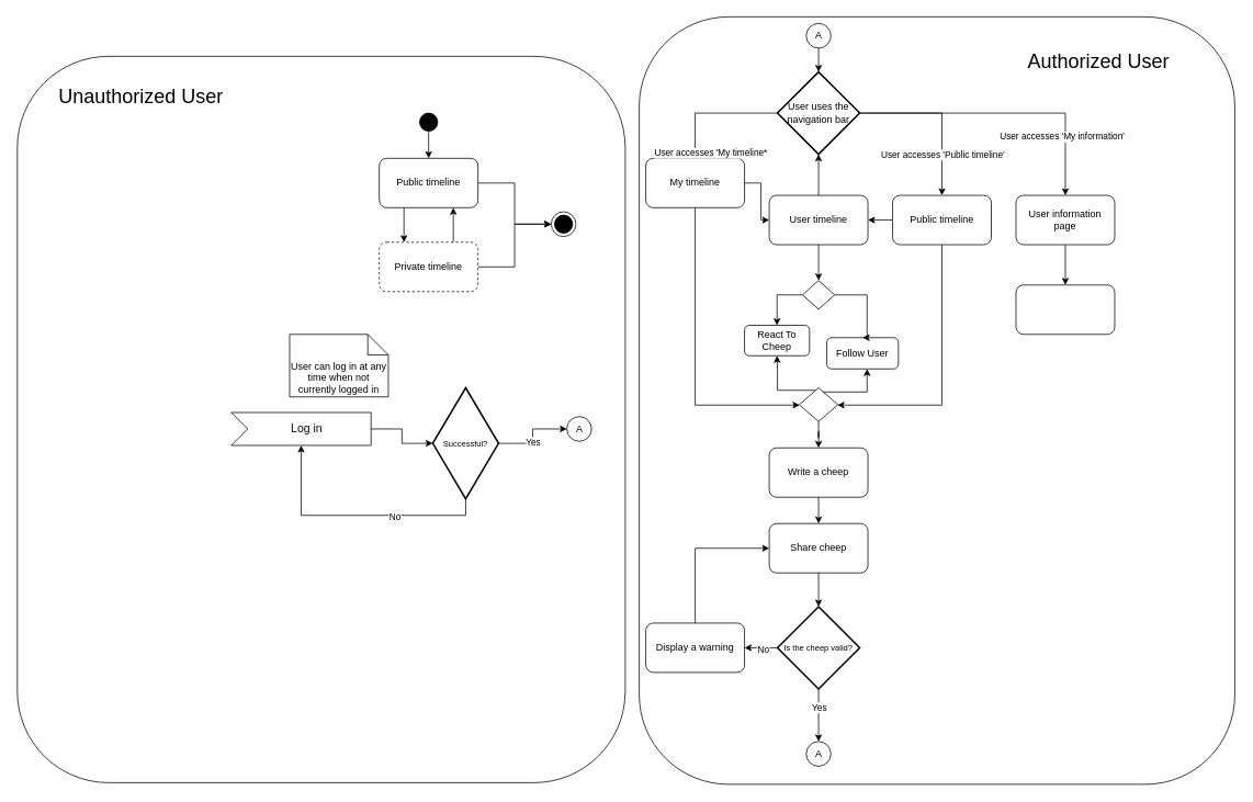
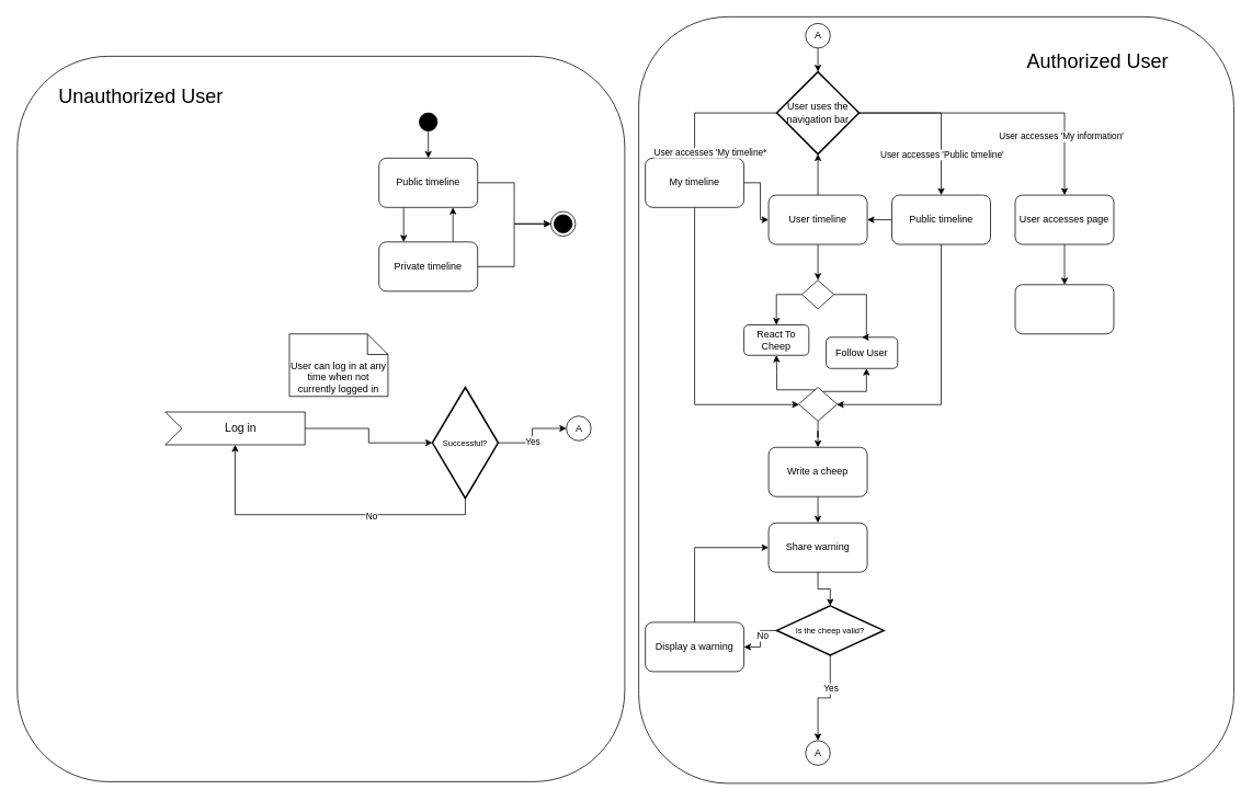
  <mxCell id="0" />
  <mxCell id="1" parent="0" />
  <mxCell id="2" value="" style="rounded=1;whiteSpace=wrap;html=1;" vertex="1" parent="1"><mxGeometry x="776" y="20" width="724" height="933" as="geometry" /></mxCell>
  <mxCell id="3" value="" style="rounded=1;whiteSpace=wrap;html=1;" vertex="1" parent="1"><mxGeometry x="20" y="68" width="739" height="883" as="geometry" /></mxCell>
  <mxCell id="4" style="edgeStyle=orthogonalEdgeStyle;rounded=0;orthogonalLoop=1;jettySize=auto;html=1;exitX=0.5;exitY=1;exitDx=0;exitDy=0;entryX=0.5;entryY=0;entryDx=0;entryDy=0;" parent="1" source="5" target="8" edge="1"><mxGeometry relative="1" as="geometry" /></mxCell>
  <mxCell id="5" value="" style="ellipse;whiteSpace=wrap;html=1;aspect=fixed;fillColor=#000000;" parent="1" vertex="1"><mxGeometry x="509" y="137" width="22" height="22" as="geometry" /></mxCell>
  <mxCell id="6" style="edgeStyle=orthogonalEdgeStyle;rounded=0;orthogonalLoop=1;jettySize=auto;html=1;exitX=0.25;exitY=1;exitDx=0;exitDy=0;entryX=0.25;entryY=0;entryDx=0;entryDy=0;" parent="1" source="8" target="11" edge="1"><mxGeometry relative="1" as="geometry" /></mxCell>
  <mxCell id="7" style="edgeStyle=orthogonalEdgeStyle;rounded=0;orthogonalLoop=1;jettySize=auto;html=1;exitX=1;exitY=0.5;exitDx=0;exitDy=0;entryX=0;entryY=0.5;entryDx=0;entryDy=0;" parent="1" source="8" target="37" edge="1"><mxGeometry relative="1" as="geometry" /></mxCell>
  <mxCell id="8" value="Public timeline" style="rounded=1;whiteSpace=wrap;html=1;" parent="1" vertex="1"><mxGeometry x="460" y="192" width="120" height="60" as="geometry" /></mxCell>
  <mxCell id="9" style="edgeStyle=orthogonalEdgeStyle;rounded=0;orthogonalLoop=1;jettySize=auto;html=1;exitX=0.75;exitY=0;exitDx=0;exitDy=0;entryX=0.75;entryY=1;entryDx=0;entryDy=0;" parent="1" source="11" target="8" edge="1"><mxGeometry relative="1" as="geometry" /></mxCell>
  <mxCell id="10" style="edgeStyle=orthogonalEdgeStyle;rounded=0;orthogonalLoop=1;jettySize=auto;html=1;exitX=1;exitY=0.5;exitDx=0;exitDy=0;entryX=0;entryY=0.5;entryDx=0;entryDy=0;" parent="1" source="11" target="37" edge="1"><mxGeometry relative="1" as="geometry" /></mxCell>
- <mxCell id="11" value="Private timeline" style="rounded=1;whiteSpace=wrap;html=1;dashed=1;" parent="1" vertex="1"><mxGeometry x="460" y="294" width="120" height="60" as="geometry" /></mxCell>
- <mxCell id="12" value="&lt;font color=&quot;#0a0a0a&quot;&gt;Log in&lt;/font&gt;" style="html=1;shape=mxgraph.infographic.ribbonSimple;notch1=20;notch2=0;align=center;verticalAlign=middle;fontSize=14;fontStyle=0;fillColor=#FFFFFF;flipH=0;spacingRight=0;spacingLeft=14;whiteSpace=wrap;" parent="1" vertex="1"><mxGeometry x="280" y="501" width="170" height="40" as="geometry" /></mxCell>
+ <mxCell id="11" value="Private timeline" style="rounded=1;whiteSpace=wrap;html=1;" parent="1" vertex="1"><mxGeometry x="460" y="294" width="120" height="60" as="geometry" /></mxCell>
+ <mxCell id="12" value="&lt;font color=&quot;#0a0a0a&quot;&gt;Log in&lt;/font&gt;" style="html=1;shape=mxgraph.infographic.ribbonSimple;notch1=20;notch2=0;align=center;verticalAlign=middle;fontSize=14;fontStyle=0;fillColor=#FFFFFF;flipH=0;spacingRight=0;spacingLeft=14;whiteSpace=wrap;" parent="1" vertex="1"><mxGeometry x="200" y="501" width="170" height="40" as="geometry" /></mxCell>
  <mxCell id="13" value="User can log in at any time when not currently logged in" style="shape=note2;boundedLbl=1;whiteSpace=wrap;html=1;size=25;verticalAlign=top;align=center;" parent="1" vertex="1"><mxGeometry x="351" y="406" width="120" height="76" as="geometry" /></mxCell>
  <mxCell id="14" value="A" style="ellipse;html=1;" parent="1" vertex="1"><mxGeometry x="688" y="506" width="30" height="30" as="geometry" /></mxCell>
  <mxCell id="15" style="edgeStyle=orthogonalEdgeStyle;rounded=0;orthogonalLoop=1;jettySize=auto;html=1;exitX=1;exitY=0.5;exitDx=0;exitDy=0;exitPerimeter=0;entryX=0;entryY=0.5;entryDx=0;entryDy=0;" parent="1" source="17" target="14" edge="1"><mxGeometry relative="1" as="geometry" /></mxCell>
  <mxCell id="16" value="Yes" style="edgeLabel;html=1;align=center;verticalAlign=middle;resizable=0;points=[];" parent="15" vertex="1" connectable="0"><mxGeometry x="-0.193" y="2" relative="1" as="geometry"><mxPoint as="offset" /></mxGeometry></mxCell>
  <mxCell id="17" value="&lt;font style=&quot;font-size: 10px;&quot;&gt;Successful?&lt;/font&gt;" style="strokeWidth=2;html=1;shape=mxgraph.flowchart.decision;whiteSpace=wrap;" parent="1" vertex="1"><mxGeometry x="525" y="471" width="80" height="135" as="geometry" /></mxCell>
  <mxCell id="18" style="edgeStyle=orthogonalEdgeStyle;rounded=0;orthogonalLoop=1;jettySize=auto;html=1;exitX=1;exitY=0.5;exitDx=0;exitDy=0;exitPerimeter=0;entryX=0;entryY=0.5;entryDx=0;entryDy=0;entryPerimeter=0;" parent="1" source="12" target="17" edge="1"><mxGeometry relative="1" as="geometry" /></mxCell>
  <mxCell id="19" style="edgeStyle=orthogonalEdgeStyle;rounded=0;orthogonalLoop=1;jettySize=auto;html=1;exitX=0.5;exitY=1;exitDx=0;exitDy=0;exitPerimeter=0;entryX=0;entryY=0;entryDx=85;entryDy=40;entryPerimeter=0;" parent="1" source="17" target="12" edge="1"><mxGeometry relative="1" as="geometry" /></mxCell>
  <mxCell id="20" value="No" style="edgeLabel;html=1;align=center;verticalAlign=middle;resizable=0;points=[];" parent="19" vertex="1" connectable="0"><mxGeometry x="-0.298" y="1" relative="1" as="geometry"><mxPoint as="offset" /></mxGeometry></mxCell>
  <mxCell id="21" value="A" style="ellipse;html=1;" parent="1" vertex="1"><mxGeometry x="979" y="28" width="30" height="30" as="geometry" /></mxCell>
  <mxCell id="22" value="User timeline" style="rounded=1;whiteSpace=wrap;html=1;" parent="1" vertex="1"><mxGeometry x="934" y="237" width="120" height="60" as="geometry" /></mxCell>
  <mxCell id="23" style="edgeStyle=orthogonalEdgeStyle;rounded=0;orthogonalLoop=1;jettySize=auto;html=1;exitX=1;exitY=0.5;exitDx=0;exitDy=0;entryX=0;entryY=0.5;entryDx=0;entryDy=0;" parent="1" source="25" target="22" edge="1"><mxGeometry relative="1" as="geometry" /></mxCell>
  <mxCell id="24" style="edgeStyle=orthogonalEdgeStyle;rounded=0;orthogonalLoop=1;jettySize=auto;html=1;exitX=0.5;exitY=1;exitDx=0;exitDy=0;" parent="1" source="25" target="56" edge="1"><mxGeometry relative="1" as="geometry"><mxPoint x="934" y="508" as="targetPoint" /><Array as="points"><mxPoint x="844" y="492" /></Array></mxGeometry></mxCell>
  <mxCell id="25" value="My timeline" style="rounded=1;whiteSpace=wrap;html=1;" parent="1" vertex="1"><mxGeometry x="784" y="192" width="120" height="60" as="geometry" /></mxCell>
  <mxCell id="26" style="edgeStyle=orthogonalEdgeStyle;rounded=0;orthogonalLoop=1;jettySize=auto;html=1;exitX=0.5;exitY=1;exitDx=0;exitDy=0;entryX=0.5;entryY=0;entryDx=0;entryDy=0;" parent="1" source="27" target="28" edge="1"><mxGeometry relative="1" as="geometry" /></mxCell>
  <mxCell id="27" value="Write a cheep" style="rounded=1;whiteSpace=wrap;html=1;" parent="1" vertex="1"><mxGeometry x="934" y="544" width="120" height="60" as="geometry" /></mxCell>
- <mxCell id="28" value="Share cheep" style="rounded=1;whiteSpace=wrap;html=1;" parent="1" vertex="1"><mxGeometry x="934" y="636" width="120" height="60" as="geometry" /></mxCell>
+ <mxCell id="28" value="Share warning" style="rounded=1;whiteSpace=wrap;html=1;" parent="1" vertex="1"><mxGeometry x="934" y="636" width="120" height="60" as="geometry" /></mxCell>
  <mxCell id="29" style="edgeStyle=orthogonalEdgeStyle;rounded=0;orthogonalLoop=1;jettySize=auto;html=1;exitX=0;exitY=0.5;exitDx=0;exitDy=0;exitPerimeter=0;entryX=1;entryY=0.5;entryDx=0;entryDy=0;" parent="1" source="33" target="35" edge="1"><mxGeometry relative="1" as="geometry" /></mxCell>
  <mxCell id="30" value="No" style="edgeLabel;html=1;align=center;verticalAlign=middle;resizable=0;points=[];" parent="29" vertex="1" connectable="0"><mxGeometry x="-0.121" y="2" relative="1" as="geometry"><mxPoint as="offset" /></mxGeometry></mxCell>
  <mxCell id="31" style="edgeStyle=orthogonalEdgeStyle;rounded=0;orthogonalLoop=1;jettySize=auto;html=1;exitX=0.5;exitY=1;exitDx=0;exitDy=0;exitPerimeter=0;entryX=0.5;entryY=0;entryDx=0;entryDy=0;" parent="1" source="33" target="38" edge="1"><mxGeometry relative="1" as="geometry" /></mxCell>
  <mxCell id="32" value="Yes" style="edgeLabel;html=1;align=center;verticalAlign=middle;resizable=0;points=[];" parent="31" vertex="1" connectable="0"><mxGeometry x="-0.324" relative="1" as="geometry"><mxPoint as="offset" /></mxGeometry></mxCell>
- <mxCell id="33" value="&lt;font style=&quot;font-size: 10px;&quot;&gt;Is the cheep valid?&lt;/font&gt;" style="strokeWidth=2;html=1;shape=mxgraph.flowchart.decision;whiteSpace=wrap;" parent="1" vertex="1"><mxGeometry x="944" y="737" width="100" height="100" as="geometry" /></mxCell>
+ <mxCell id="33" value="&lt;font style=&quot;font-size: 10px;&quot;&gt;Is the cheep valid?&lt;/font&gt;" style="strokeWidth=2;html=1;shape=mxgraph.flowchart.decision;whiteSpace=wrap;" parent="1" vertex="1"><mxGeometry x="944" y="737" width="130" height="60" as="geometry" /></mxCell>
  <mxCell id="34" style="edgeStyle=orthogonalEdgeStyle;rounded=0;orthogonalLoop=1;jettySize=auto;html=1;exitX=0.5;exitY=0;exitDx=0;exitDy=0;entryX=0;entryY=0.5;entryDx=0;entryDy=0;" parent="1" source="35" target="28" edge="1"><mxGeometry relative="1" as="geometry" /></mxCell>
  <mxCell id="35" value="Display a warning" style="rounded=1;whiteSpace=wrap;html=1;" parent="1" vertex="1"><mxGeometry x="784" y="757" width="120" height="60" as="geometry" /></mxCell>
  <mxCell id="36" style="edgeStyle=orthogonalEdgeStyle;rounded=0;orthogonalLoop=1;jettySize=auto;html=1;exitX=0.5;exitY=1;exitDx=0;exitDy=0;entryX=0.5;entryY=0;entryDx=0;entryDy=0;entryPerimeter=0;" parent="1" source="28" target="33" edge="1"><mxGeometry relative="1" as="geometry" /></mxCell>
  <mxCell id="37" value="" style="ellipse;html=1;shape=endState;fillColor=strokeColor;" parent="1" vertex="1"><mxGeometry x="669" y="257" width="30" height="30" as="geometry" /></mxCell>
  <mxCell id="38" value="A" style="ellipse;html=1;" parent="1" vertex="1"><mxGeometry x="979" y="901" width="30" height="30" as="geometry" /></mxCell>
  <mxCell id="39" style="edgeStyle=orthogonalEdgeStyle;rounded=0;orthogonalLoop=1;jettySize=auto;html=1;exitX=0.5;exitY=1;exitDx=0;exitDy=0;" parent="1" source="40" target="65" edge="1"><mxGeometry relative="1" as="geometry"><mxPoint x="1294" y="343" as="targetPoint" /></mxGeometry></mxCell>
- <mxCell id="40" value="User information page" style="rounded=1;whiteSpace=wrap;html=1;" parent="1" vertex="1"><mxGeometry x="1234" y="237" width="120" height="60" as="geometry" /></mxCell>
+ <mxCell id="40" value="User accesses page" style="rounded=1;whiteSpace=wrap;html=1;" parent="1" vertex="1"><mxGeometry x="1234" y="237" width="120" height="60" as="geometry" /></mxCell>
  <mxCell id="41" style="edgeStyle=orthogonalEdgeStyle;rounded=0;orthogonalLoop=1;jettySize=auto;html=1;exitX=0;exitY=0.5;exitDx=0;exitDy=0;exitPerimeter=0;entryX=0.5;entryY=0;entryDx=0;entryDy=0;" parent="1" source="47" target="25" edge="1"><mxGeometry relative="1" as="geometry" /></mxCell>
  <mxCell id="42" value="User accesses 'My timeline*" style="edgeLabel;html=1;align=center;verticalAlign=middle;resizable=0;points=[];" parent="41" vertex="1" connectable="0"><mxGeometry x="-0.413" y="1" relative="1" as="geometry"><mxPoint x="-37" y="47" as="offset" /></mxGeometry></mxCell>
  <mxCell id="43" style="edgeStyle=orthogonalEdgeStyle;rounded=0;orthogonalLoop=1;jettySize=auto;html=1;exitX=1;exitY=0.5;exitDx=0;exitDy=0;exitPerimeter=0;entryX=0.5;entryY=0;entryDx=0;entryDy=0;" parent="1" source="47" target="51" edge="1"><mxGeometry relative="1" as="geometry" /></mxCell>
  <mxCell id="44" value="User accesses 'Public timeline'" style="edgeLabel;html=1;align=center;verticalAlign=middle;resizable=0;points=[];" parent="43" vertex="1" connectable="0"><mxGeometry x="0.497" y="3" relative="1" as="geometry"><mxPoint x="-3" as="offset" /></mxGeometry></mxCell>
  <mxCell id="45" style="edgeStyle=orthogonalEdgeStyle;rounded=0;orthogonalLoop=1;jettySize=auto;html=1;exitX=1;exitY=0.5;exitDx=0;exitDy=0;exitPerimeter=0;entryX=0.5;entryY=0;entryDx=0;entryDy=0;" parent="1" source="47" target="40" edge="1"><mxGeometry relative="1" as="geometry" /></mxCell>
  <mxCell id="46" value="User accesses 'My information'" style="edgeLabel;html=1;align=center;verticalAlign=middle;resizable=0;points=[];" parent="45" vertex="1" connectable="0"><mxGeometry x="0.697" y="1" relative="1" as="geometry"><mxPoint x="-6" y="-19" as="offset" /></mxGeometry></mxCell>
  <mxCell id="47" value="User uses the navigation bar" style="strokeWidth=2;html=1;shape=mxgraph.flowchart.decision;whiteSpace=wrap;" parent="1" vertex="1"><mxGeometry x="944" y="87" width="100" height="100" as="geometry" /></mxCell>
  <mxCell id="48" style="edgeStyle=orthogonalEdgeStyle;rounded=0;orthogonalLoop=1;jettySize=auto;html=1;exitX=0.5;exitY=1;exitDx=0;exitDy=0;entryX=0.5;entryY=0;entryDx=0;entryDy=0;entryPerimeter=0;" parent="1" source="21" target="47" edge="1"><mxGeometry relative="1" as="geometry" /></mxCell>
  <mxCell id="49" style="edgeStyle=orthogonalEdgeStyle;rounded=0;orthogonalLoop=1;jettySize=auto;html=1;exitX=0;exitY=0.5;exitDx=0;exitDy=0;entryX=1;entryY=0.5;entryDx=0;entryDy=0;" parent="1" source="51" target="22" edge="1"><mxGeometry relative="1" as="geometry" /></mxCell>
  <mxCell id="50" style="edgeStyle=orthogonalEdgeStyle;rounded=0;orthogonalLoop=1;jettySize=auto;html=1;exitX=0.5;exitY=1;exitDx=0;exitDy=0;" parent="1" source="51" target="56" edge="1"><mxGeometry relative="1" as="geometry"><mxPoint x="1144" y="368" as="targetPoint" /><Array as="points"><mxPoint x="1144" y="492" /></Array></mxGeometry></mxCell>
  <mxCell id="51" value="Public timeline" style="rounded=1;whiteSpace=wrap;html=1;" parent="1" vertex="1"><mxGeometry x="1084" y="237" width="120" height="60" as="geometry" /></mxCell>
  <mxCell id="52" style="edgeStyle=orthogonalEdgeStyle;rounded=0;orthogonalLoop=1;jettySize=auto;html=1;exitX=0.5;exitY=0;exitDx=0;exitDy=0;entryX=0.5;entryY=1;entryDx=0;entryDy=0;entryPerimeter=0;" parent="1" source="22" target="47" edge="1"><mxGeometry relative="1" as="geometry" /></mxCell>
  <mxCell id="53" style="edgeStyle=orthogonalEdgeStyle;rounded=0;orthogonalLoop=1;jettySize=auto;html=1;" edge="1" parent="1" source="56" target="27"><mxGeometry relative="1" as="geometry" /></mxCell>
  <mxCell id="54" style="edgeStyle=orthogonalEdgeStyle;rounded=0;orthogonalLoop=1;jettySize=auto;html=1;entryX=0.5;entryY=1;entryDx=0;entryDy=0;" edge="1" parent="1" source="56" target="57"><mxGeometry relative="1" as="geometry"><Array as="points"><mxPoint x="944" y="474" /><mxPoint x="944" y="452" /></Array></mxGeometry></mxCell>
  <mxCell id="55" style="edgeStyle=orthogonalEdgeStyle;rounded=0;orthogonalLoop=1;jettySize=auto;html=1;" edge="1" parent="1" source="56" target="58"><mxGeometry relative="1" as="geometry"><Array as="points"><mxPoint x="1053" y="476" /></Array></mxGeometry></mxCell>
  <mxCell id="56" value="" style="rhombus;whiteSpace=wrap;html=1;" vertex="1" parent="1"><mxGeometry x="970.5" y="471" width="47" height="41" as="geometry" /></mxCell>
  <mxCell id="57" value="React To Cheep" style="rounded=1;whiteSpace=wrap;html=1;" vertex="1" parent="1"><mxGeometry x="904" y="395" width="79" height="37" as="geometry" /></mxCell>
  <mxCell id="58" value="Follow User" style="rounded=1;whiteSpace=wrap;html=1;" vertex="1" parent="1"><mxGeometry x="1004" y="410" width="87" height="38" as="geometry" /></mxCell>
  <mxCell id="59" style="edgeStyle=orthogonalEdgeStyle;rounded=0;orthogonalLoop=1;jettySize=auto;html=1;entryX=0.5;entryY=0;entryDx=0;entryDy=0;exitX=0;exitY=0.5;exitDx=0;exitDy=0;" edge="1" parent="1" source="61" target="57"><mxGeometry relative="1" as="geometry"><Array as="points"><mxPoint x="944" y="358" /></Array></mxGeometry></mxCell>
  <mxCell id="60" style="edgeStyle=orthogonalEdgeStyle;rounded=0;orthogonalLoop=1;jettySize=auto;html=1;entryX=0.5;entryY=0;entryDx=0;entryDy=0;" edge="1" parent="1" source="61" target="58"><mxGeometry relative="1" as="geometry"><Array as="points"><mxPoint x="1053" y="358" /></Array></mxGeometry></mxCell>
  <mxCell id="61" value="" style="rhombus;whiteSpace=wrap;html=1;" vertex="1" parent="1"><mxGeometry x="974.5" y="340.5" width="39" height="35" as="geometry" /></mxCell>
  <mxCell id="62" style="edgeStyle=orthogonalEdgeStyle;rounded=0;orthogonalLoop=1;jettySize=auto;html=1;entryX=0.5;entryY=0;entryDx=0;entryDy=0;" edge="1" parent="1" source="22" target="61"><mxGeometry relative="1" as="geometry" /></mxCell>
  <mxCell id="63" value="&lt;font style=&quot;font-size: 24px;&quot;&gt;Unauthorized User&lt;/font&gt;" style="text;html=1;align=center;verticalAlign=middle;resizable=0;points=[];autosize=1;strokeColor=none;fillColor=none;" vertex="1" parent="1"><mxGeometry x="61" y="96" width="218" height="41" as="geometry" /></mxCell>
  <mxCell id="64" value="&lt;font style=&quot;font-size: 24px;&quot;&gt;Authorized User&lt;/font&gt;" style="text;html=1;align=center;verticalAlign=middle;resizable=0;points=[];autosize=1;strokeColor=none;fillColor=none;" vertex="1" parent="1"><mxGeometry x="1239" y="54" width="190" height="41" as="geometry" /></mxCell>
  <mxCell id="65" value="" style="rounded=1;whiteSpace=wrap;html=1;" vertex="1" parent="1"><mxGeometry x="1234" y="346" width="120" height="60" as="geometry" /></mxCell>
